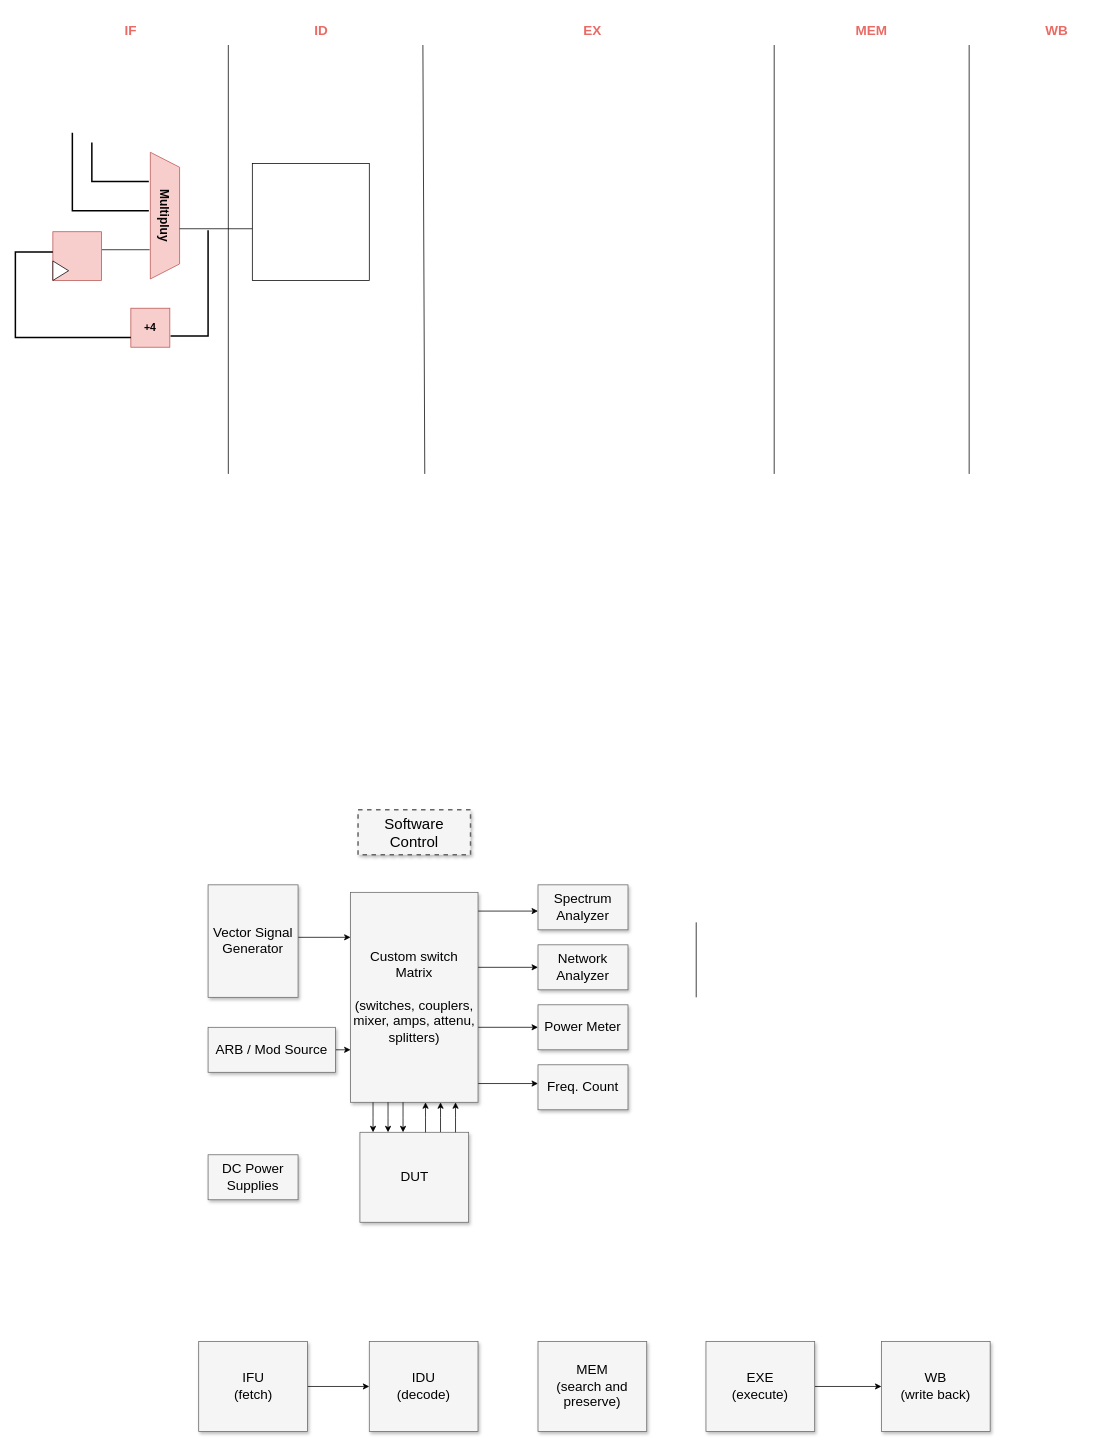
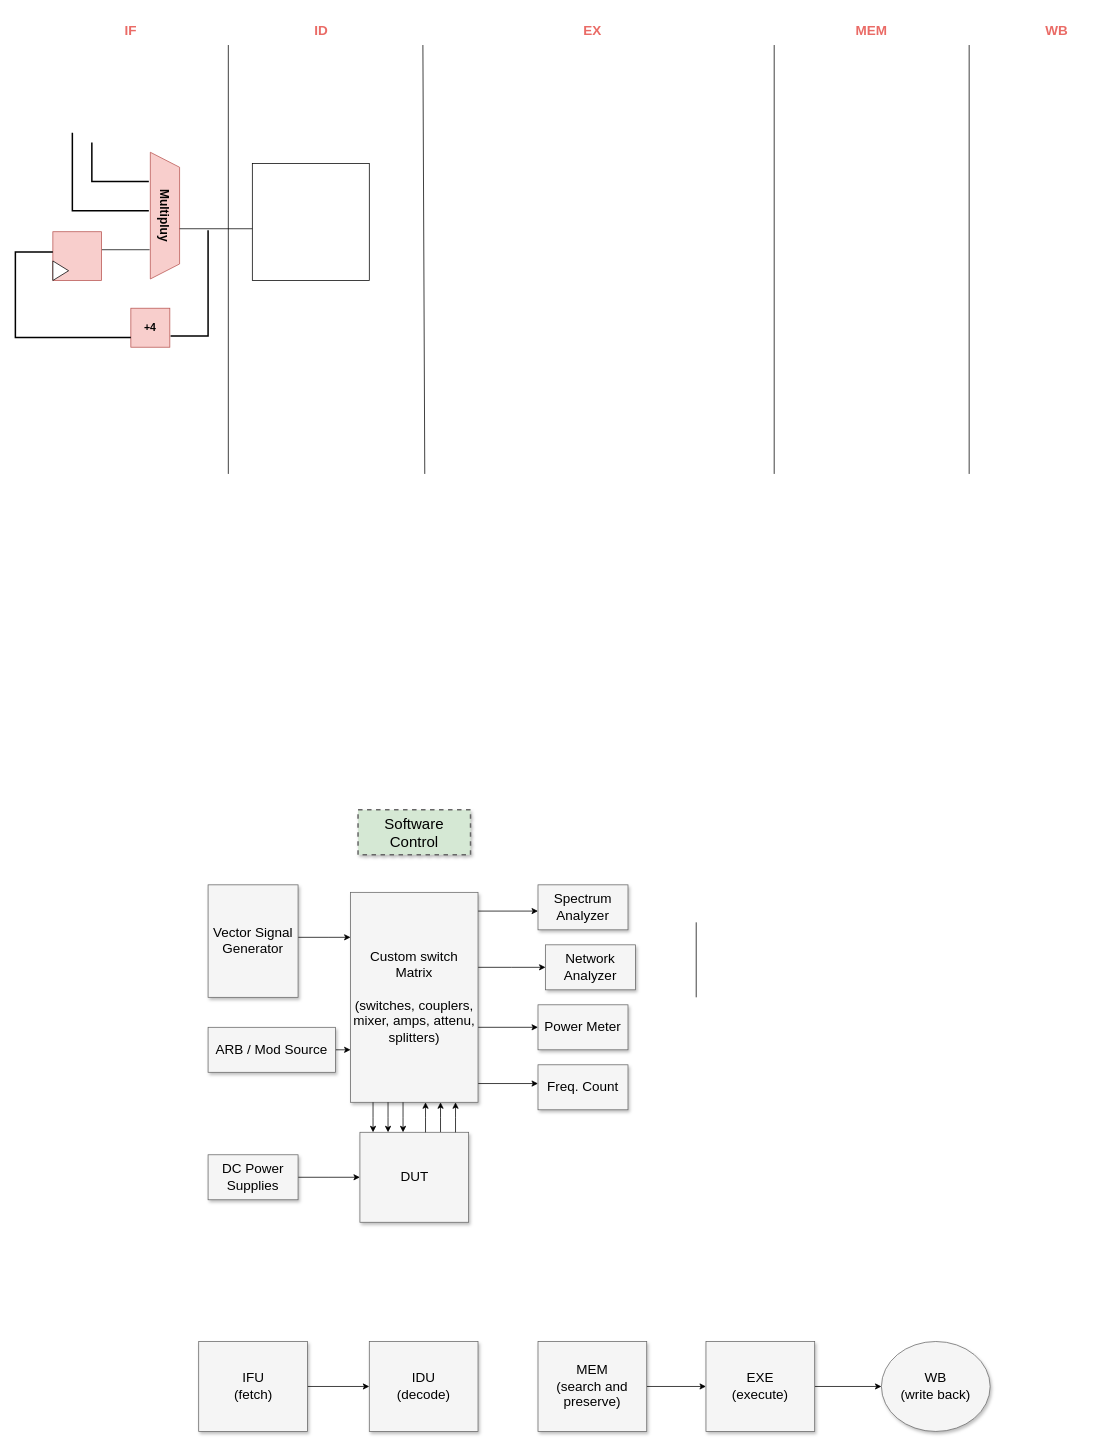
  <mxCell id="0" style=";html=1;" />
  <mxCell id="1" style=";html=1;" parent="0" />
- <mxCell id="2" value="Software Control" style="whiteSpace=wrap;html=1;shadow=1;fontSize=20;fillColor=#f5f5f5;strokeColor=#666666;strokeWidth=2;dashed=1;" parent="1" vertex="1"><mxGeometry x="477" y="1079" width="150" height="60" as="geometry" /></mxCell>
+ <mxCell id="2" value="Software Control" style="whiteSpace=wrap;html=1;shadow=1;fontSize=20;fillColor=#d5e8d4;strokeColor=#666666;strokeWidth=2;dashed=1;" parent="1" vertex="1"><mxGeometry x="477" y="1079" width="150" height="60" as="geometry" /></mxCell>
  <mxCell id="3" style="edgeStyle=elbowEdgeStyle;rounded=0;html=1;startArrow=none;startFill=0;jettySize=auto;orthogonalLoop=1;fontSize=18;elbow=vertical;" parent="1" source="8" target="9" edge="1"><mxGeometry relative="1" as="geometry" /></mxCell>
  <mxCell id="4" style="edgeStyle=elbowEdgeStyle;rounded=0;html=1;startArrow=none;startFill=0;jettySize=auto;orthogonalLoop=1;fontSize=18;elbow=vertical;" parent="1" source="8" target="10" edge="1"><mxGeometry relative="1" as="geometry" /></mxCell>
  <mxCell id="5" style="edgeStyle=elbowEdgeStyle;rounded=0;html=1;startArrow=none;startFill=0;jettySize=auto;orthogonalLoop=1;fontSize=18;elbow=vertical;" parent="1" source="8" target="11" edge="1"><mxGeometry relative="1" as="geometry" /></mxCell>
  <mxCell id="6" style="edgeStyle=elbowEdgeStyle;rounded=0;html=1;startArrow=none;startFill=0;jettySize=auto;orthogonalLoop=1;fontSize=18;elbow=vertical;" parent="1" source="8" target="12" edge="1"><mxGeometry relative="1" as="geometry" /></mxCell>
  <mxCell id="7" style="edgeStyle=elbowEdgeStyle;rounded=0;html=1;startArrow=none;startFill=0;jettySize=auto;orthogonalLoop=1;fontSize=18;" parent="1" source="17" target="8" edge="1"><mxGeometry relative="1" as="geometry"><Array as="points"><mxPoint x="587" y="1489" /></Array></mxGeometry></mxCell>
  <mxCell id="8" value="Custom switch Matrix&lt;div&gt;&lt;br&gt;&lt;/div&gt;&lt;div&gt;(switches, couplers, mixer, amps, attenu, splitters)&lt;/div&gt;" style="whiteSpace=wrap;html=1;shadow=1;fontSize=18;fillColor=#f5f5f5;strokeColor=#666666;" parent="1" vertex="1"><mxGeometry x="467" y="1189" width="170" height="280" as="geometry" /></mxCell>
  <mxCell id="9" value="Spectrum Analyzer" style="whiteSpace=wrap;html=1;shadow=1;fontSize=18;fillColor=#f5f5f5;strokeColor=#666666;" parent="1" vertex="1"><mxGeometry x="717" y="1179" width="120" height="60" as="geometry" /></mxCell>
- <mxCell id="10" value="Network Analyzer" style="whiteSpace=wrap;html=1;shadow=1;fontSize=18;fillColor=#f5f5f5;strokeColor=#666666;" parent="1" vertex="1"><mxGeometry x="717" y="1259" width="120" height="60" as="geometry" /></mxCell>
+ <mxCell id="10" value="Network Analyzer" style="whiteSpace=wrap;html=1;shadow=1;fontSize=18;fillColor=#f5f5f5;strokeColor=#666666;" parent="1" vertex="1"><mxGeometry x="727" y="1259" width="120" height="60" as="geometry" /></mxCell>
  <mxCell id="11" value="Power Meter" style="whiteSpace=wrap;html=1;shadow=1;fontSize=18;fillColor=#f5f5f5;strokeColor=#666666;" parent="1" vertex="1"><mxGeometry x="717" y="1339" width="120" height="60" as="geometry" /></mxCell>
  <mxCell id="12" value="Freq. Count" style="whiteSpace=wrap;html=1;shadow=1;fontSize=18;fillColor=#f5f5f5;strokeColor=#666666;" parent="1" vertex="1"><mxGeometry x="717" y="1419" width="120" height="60" as="geometry" /></mxCell>
  <mxCell id="13" style="edgeStyle=elbowEdgeStyle;rounded=0;html=1;startArrow=none;startFill=0;jettySize=auto;orthogonalLoop=1;fontSize=18;elbow=vertical;" parent="1" source="14" target="8" edge="1"><mxGeometry relative="1" as="geometry"><Array as="points"><mxPoint x="437" y="1249" /></Array></mxGeometry></mxCell>
  <mxCell id="14" value="Vector Signal Generator" style="whiteSpace=wrap;html=1;shadow=1;fontSize=18;fillColor=#f5f5f5;strokeColor=#666666;" parent="1" vertex="1"><mxGeometry x="277" y="1179" width="120" height="150" as="geometry" /></mxCell>
  <mxCell id="15" style="edgeStyle=elbowEdgeStyle;rounded=0;html=1;startArrow=none;startFill=0;jettySize=auto;orthogonalLoop=1;fontSize=18;elbow=vertical;" parent="1" source="16" target="8" edge="1"><mxGeometry relative="1" as="geometry" /></mxCell>
  <mxCell id="16" value="ARB / Mod Source" style="whiteSpace=wrap;html=1;shadow=1;fontSize=18;fillColor=#f5f5f5;strokeColor=#666666;" parent="1" vertex="1"><mxGeometry x="277" y="1369" width="170" height="60" as="geometry" /></mxCell>
  <mxCell id="17" value="DUT" style="whiteSpace=wrap;html=1;shadow=1;fontSize=18;fillColor=#f5f5f5;strokeColor=#666666;" parent="1" vertex="1"><mxGeometry x="479.5" y="1509" width="145" height="120" as="geometry" /></mxCell>
+ <mxCell id="18" style="edgeStyle=elbowEdgeStyle;rounded=0;html=1;startArrow=none;startFill=0;jettySize=auto;orthogonalLoop=1;fontSize=18;elbow=vertical;" parent="1" source="19" target="17" edge="1"><mxGeometry relative="1" as="geometry" /></mxCell>
  <mxCell id="19" value="DC Power Supplies" style="whiteSpace=wrap;html=1;shadow=1;fontSize=18;fillColor=#f5f5f5;strokeColor=#666666;" parent="1" vertex="1"><mxGeometry x="277" y="1539" width="120" height="60" as="geometry" /></mxCell>
  <mxCell id="20" style="edgeStyle=elbowEdgeStyle;rounded=0;html=1;startArrow=none;startFill=0;jettySize=auto;orthogonalLoop=1;fontSize=18;" parent="1" source="17" target="8" edge="1"><mxGeometry relative="1" as="geometry"><mxPoint x="617" y="1519" as="sourcePoint" /><mxPoint x="617" y="1479" as="targetPoint" /><Array as="points"><mxPoint x="607" y="1489" /><mxPoint x="587" y="1489" /></Array></mxGeometry></mxCell>
  <mxCell id="21" style="edgeStyle=elbowEdgeStyle;rounded=0;html=1;startArrow=none;startFill=0;jettySize=auto;orthogonalLoop=1;fontSize=18;" parent="1" edge="1"><mxGeometry relative="1" as="geometry"><mxPoint x="567" y="1509" as="sourcePoint" /><mxPoint x="567" y="1469" as="targetPoint" /><Array as="points"><mxPoint x="567" y="1489" /><mxPoint x="567" y="1489" /></Array></mxGeometry></mxCell>
  <mxCell id="22" style="edgeStyle=elbowEdgeStyle;rounded=0;html=1;startArrow=none;startFill=0;jettySize=auto;orthogonalLoop=1;fontSize=18;" parent="1" edge="1"><mxGeometry relative="1" as="geometry"><mxPoint x="537" y="1469" as="sourcePoint" /><mxPoint x="537" y="1509" as="targetPoint" /><Array as="points"><mxPoint x="537" y="1489" /><mxPoint x="567" y="1499" /></Array></mxGeometry></mxCell>
  <mxCell id="23" style="edgeStyle=elbowEdgeStyle;rounded=0;html=1;startArrow=none;startFill=0;jettySize=auto;orthogonalLoop=1;fontSize=18;" parent="1" edge="1"><mxGeometry relative="1" as="geometry"><mxPoint x="517" y="1469" as="sourcePoint" /><mxPoint x="517" y="1509" as="targetPoint" /><Array as="points"><mxPoint x="517" y="1489" /><mxPoint x="547" y="1499" /></Array></mxGeometry></mxCell>
  <mxCell id="24" style="edgeStyle=elbowEdgeStyle;rounded=0;html=1;startArrow=none;startFill=0;jettySize=auto;orthogonalLoop=1;fontSize=18;" parent="1" edge="1"><mxGeometry relative="1" as="geometry"><mxPoint x="497" y="1469" as="sourcePoint" /><mxPoint x="497" y="1509" as="targetPoint" /><Array as="points"><mxPoint x="497" y="1489" /><mxPoint x="527" y="1499" /></Array></mxGeometry></mxCell>
  <mxCell id="25" style="edgeStyle=orthogonalEdgeStyle;rounded=0;orthogonalLoop=1;jettySize=auto;html=1;entryX=0;entryY=0.5;entryDx=0;entryDy=0;" edge="1" parent="1" source="26" target="27"><mxGeometry relative="1" as="geometry" /></mxCell>
  <mxCell id="26" value="IFU&lt;div&gt;(fetch)&lt;/div&gt;" style="whiteSpace=wrap;html=1;shadow=1;fontSize=18;fillColor=#f5f5f5;strokeColor=#666666;" vertex="1" parent="1"><mxGeometry x="264.5" y="1788" width="145" height="120" as="geometry" /></mxCell>
  <mxCell id="27" value="IDU&lt;div&gt;(decode)&lt;/div&gt;" style="whiteSpace=wrap;html=1;shadow=1;fontSize=18;fillColor=#f5f5f5;strokeColor=#666666;" vertex="1" parent="1"><mxGeometry x="492" y="1788" width="145" height="120" as="geometry" /></mxCell>
+ <mxCell id="28" style="edgeStyle=orthogonalEdgeStyle;rounded=0;orthogonalLoop=1;jettySize=auto;html=1;entryX=0;entryY=0.5;entryDx=0;entryDy=0;" edge="1" parent="1" source="29" target="31"><mxGeometry relative="1" as="geometry" /></mxCell>
  <mxCell id="29" value="MEM&lt;div&gt;(search and preserve)&lt;/div&gt;" style="whiteSpace=wrap;html=1;shadow=1;fontSize=18;fillColor=#f5f5f5;strokeColor=#666666;" vertex="1" parent="1"><mxGeometry x="717" y="1788" width="145" height="120" as="geometry" /></mxCell>
  <mxCell id="30" style="edgeStyle=orthogonalEdgeStyle;rounded=0;orthogonalLoop=1;jettySize=auto;html=1;" edge="1" parent="1" source="31" target="32"><mxGeometry relative="1" as="geometry" /></mxCell>
  <mxCell id="31" value="EXE&lt;div&gt;(execute)&lt;/div&gt;" style="whiteSpace=wrap;html=1;shadow=1;fontSize=18;fillColor=#f5f5f5;strokeColor=#666666;" vertex="1" parent="1"><mxGeometry x="941" y="1788" width="145" height="120" as="geometry" /></mxCell>
- <mxCell id="32" value="WB&lt;div&gt;(write back)&lt;/div&gt;" style="whiteSpace=wrap;html=1;shadow=1;fontSize=18;fillColor=#f5f5f5;strokeColor=#666666;" vertex="1" parent="1"><mxGeometry x="1175" y="1788" width="145" height="120" as="geometry" /></mxCell>
+ <mxCell id="32" value="WB&lt;div&gt;(write back)&lt;/div&gt;" style="ellipse;whiteSpace=wrap;html=1;shadow=1;fontSize=18;fillColor=#f5f5f5;strokeColor=#666666;" vertex="1" parent="1"><mxGeometry x="1175" y="1788" width="145" height="120" as="geometry" /></mxCell>
  <mxCell id="33" value="" style="endArrow=none;html=1;rounded=0;" edge="1" parent="1"><mxGeometry width="50" height="50" relative="1" as="geometry"><mxPoint x="928" y="1329" as="sourcePoint" /><mxPoint x="928" y="1229" as="targetPoint" /></mxGeometry></mxCell>
  <mxCell id="34" value="" style="endArrow=none;html=1;rounded=0;" edge="1" parent="1"><mxGeometry width="50" height="50" relative="1" as="geometry"><mxPoint x="304" y="631" as="sourcePoint" /><mxPoint x="304" y="59" as="targetPoint" /></mxGeometry></mxCell>
  <mxCell id="35" value="" style="endArrow=none;html=1;rounded=0;" edge="1" parent="1"><mxGeometry width="50" height="50" relative="1" as="geometry"><mxPoint x="1032" y="631" as="sourcePoint" /><mxPoint x="1032" y="59" as="targetPoint" /></mxGeometry></mxCell>
  <mxCell id="36" value="" style="endArrow=none;html=1;rounded=0;" edge="1" parent="1"><mxGeometry width="50" height="50" relative="1" as="geometry"><mxPoint x="566" y="631" as="sourcePoint" /><mxPoint x="563.5" y="59" as="targetPoint" /></mxGeometry></mxCell>
  <mxCell id="37" value="" style="endArrow=none;html=1;rounded=0;" edge="1" parent="1"><mxGeometry width="50" height="50" relative="1" as="geometry"><mxPoint x="1292" y="631" as="sourcePoint" /><mxPoint x="1292" y="59" as="targetPoint" /></mxGeometry></mxCell>
  <mxCell id="38" value="&lt;font color=&quot;#ea6b66&quot; style=&quot;font-size: 18px;&quot;&gt;&lt;b style=&quot;&quot;&gt;IF&lt;/b&gt;&lt;/font&gt;" style="text;strokeColor=none;align=center;fillColor=none;html=1;verticalAlign=middle;whiteSpace=wrap;rounded=0;" vertex="1" parent="1"><mxGeometry x="122" y="20" width="104" height="39" as="geometry" /></mxCell>
  <mxCell id="39" value="&lt;font color=&quot;#ea6b66&quot;&gt;&lt;span style=&quot;font-size: 18px;&quot;&gt;&lt;b&gt;ID&lt;/b&gt;&lt;/span&gt;&lt;/font&gt;" style="text;strokeColor=none;align=center;fillColor=none;html=1;verticalAlign=middle;whiteSpace=wrap;rounded=0;" vertex="1" parent="1"><mxGeometry x="375.5" y="20" width="104" height="39" as="geometry" /></mxCell>
  <mxCell id="40" value="&lt;font color=&quot;#ea6b66&quot; style=&quot;font-size: 18px;&quot;&gt;&lt;b style=&quot;&quot;&gt;EX&lt;/b&gt;&lt;/font&gt;" style="text;strokeColor=none;align=center;fillColor=none;html=1;verticalAlign=middle;whiteSpace=wrap;rounded=0;" vertex="1" parent="1"><mxGeometry x="737.5" y="20" width="104" height="39" as="geometry" /></mxCell>
  <mxCell id="41" value="&lt;font color=&quot;#ea6b66&quot;&gt;&lt;span style=&quot;font-size: 18px;&quot;&gt;&lt;b&gt;MEM&lt;/b&gt;&lt;/span&gt;&lt;/font&gt;" style="text;strokeColor=none;align=center;fillColor=none;html=1;verticalAlign=middle;whiteSpace=wrap;rounded=0;" vertex="1" parent="1"><mxGeometry x="1110" y="20" width="104" height="39" as="geometry" /></mxCell>
  <mxCell id="42" value="&lt;font color=&quot;#ea6b66&quot; style=&quot;font-size: 18px;&quot;&gt;&lt;b style=&quot;&quot;&gt;WB&lt;/b&gt;&lt;/font&gt;" style="text;strokeColor=none;align=center;fillColor=none;html=1;verticalAlign=middle;whiteSpace=wrap;rounded=0;" vertex="1" parent="1"><mxGeometry x="1357" y="20" width="104" height="39" as="geometry" /></mxCell>
  <mxCell id="43" value="&lt;b&gt;&lt;font style=&quot;font-size: 16px;&quot;&gt;Multipluy&lt;/font&gt;&lt;/b&gt;" style="shape=trapezoid;perimeter=trapezoidPerimeter;whiteSpace=wrap;html=1;fixedSize=1;rotation=90;fillColor=#f8cecc;strokeColor=#b85450;" vertex="1" parent="1"><mxGeometry x="135" y="267" width="169" height="39" as="geometry" /></mxCell>
  <mxCell id="44" value="" style="endArrow=none;html=1;rounded=0;strokeWidth=2;" edge="1" parent="1"><mxGeometry width="50" height="50" relative="1" as="geometry"><mxPoint x="122" y="189" as="sourcePoint" /><mxPoint x="198" y="241" as="targetPoint" /><Array as="points"><mxPoint x="122" y="241" /></Array></mxGeometry></mxCell>
  <mxCell id="45" value="&lt;font style=&quot;font-size: 14px;&quot;&gt;&lt;b&gt;+4&lt;/b&gt;&lt;/font&gt;" style="whiteSpace=wrap;html=1;aspect=fixed;fillColor=#f8cecc;strokeColor=#b85450;" vertex="1" parent="1"><mxGeometry x="174" y="410" width="52" height="52" as="geometry" /></mxCell>
  <mxCell id="46" value="" style="endArrow=none;html=1;rounded=0;strokeWidth=2;" edge="1" parent="1"><mxGeometry width="50" height="50" relative="1" as="geometry"><mxPoint x="96" y="176" as="sourcePoint" /><mxPoint x="198" y="280" as="targetPoint" /><Array as="points"><mxPoint x="96" y="280" /></Array></mxGeometry></mxCell>
  <mxCell id="47" value="" style="endArrow=none;html=1;rounded=0;" edge="1" parent="1"><mxGeometry width="50" height="50" relative="1" as="geometry"><mxPoint x="135" y="332" as="sourcePoint" /><mxPoint x="199" y="332" as="targetPoint" /></mxGeometry></mxCell>
  <mxCell id="48" value="" style="whiteSpace=wrap;html=1;aspect=fixed;fillColor=#f8cecc;strokeColor=#b85450;" vertex="1" parent="1"><mxGeometry x="70" y="308" width="65" height="65" as="geometry" /></mxCell>
  <mxCell id="49" value="" style="triangle;whiteSpace=wrap;html=1;" vertex="1" parent="1"><mxGeometry x="70" y="347" width="21" height="26" as="geometry" /></mxCell>
  <mxCell id="50" value="" style="endArrow=none;html=1;rounded=0;exitX=0;exitY=0.75;exitDx=0;exitDy=0;strokeWidth=2;" edge="1" parent="1" source="45"><mxGeometry width="50" height="50" relative="1" as="geometry"><mxPoint x="161" y="449" as="sourcePoint" /><mxPoint x="70" y="335" as="targetPoint" /><Array as="points"><mxPoint x="20" y="449" /><mxPoint x="20" y="335" /></Array></mxGeometry></mxCell>
  <mxCell id="51" value="" style="endArrow=none;html=1;rounded=0;strokeWidth=2;" edge="1" parent="1"><mxGeometry width="50" height="50" relative="1" as="geometry"><mxPoint x="227" y="447" as="sourcePoint" /><mxPoint x="277" y="306" as="targetPoint" /><Array as="points"><mxPoint x="277" y="447" /></Array></mxGeometry></mxCell>
  <mxCell id="52" value="" style="endArrow=none;html=1;rounded=0;" edge="1" parent="1"><mxGeometry width="50" height="50" relative="1" as="geometry"><mxPoint x="239" y="304" as="sourcePoint" /><mxPoint x="343" y="304" as="targetPoint" /></mxGeometry></mxCell>
  <mxCell id="53" value="" style="whiteSpace=wrap;html=1;aspect=fixed;" vertex="1" parent="1"><mxGeometry x="336" y="217" width="156" height="156" as="geometry" /></mxCell>
